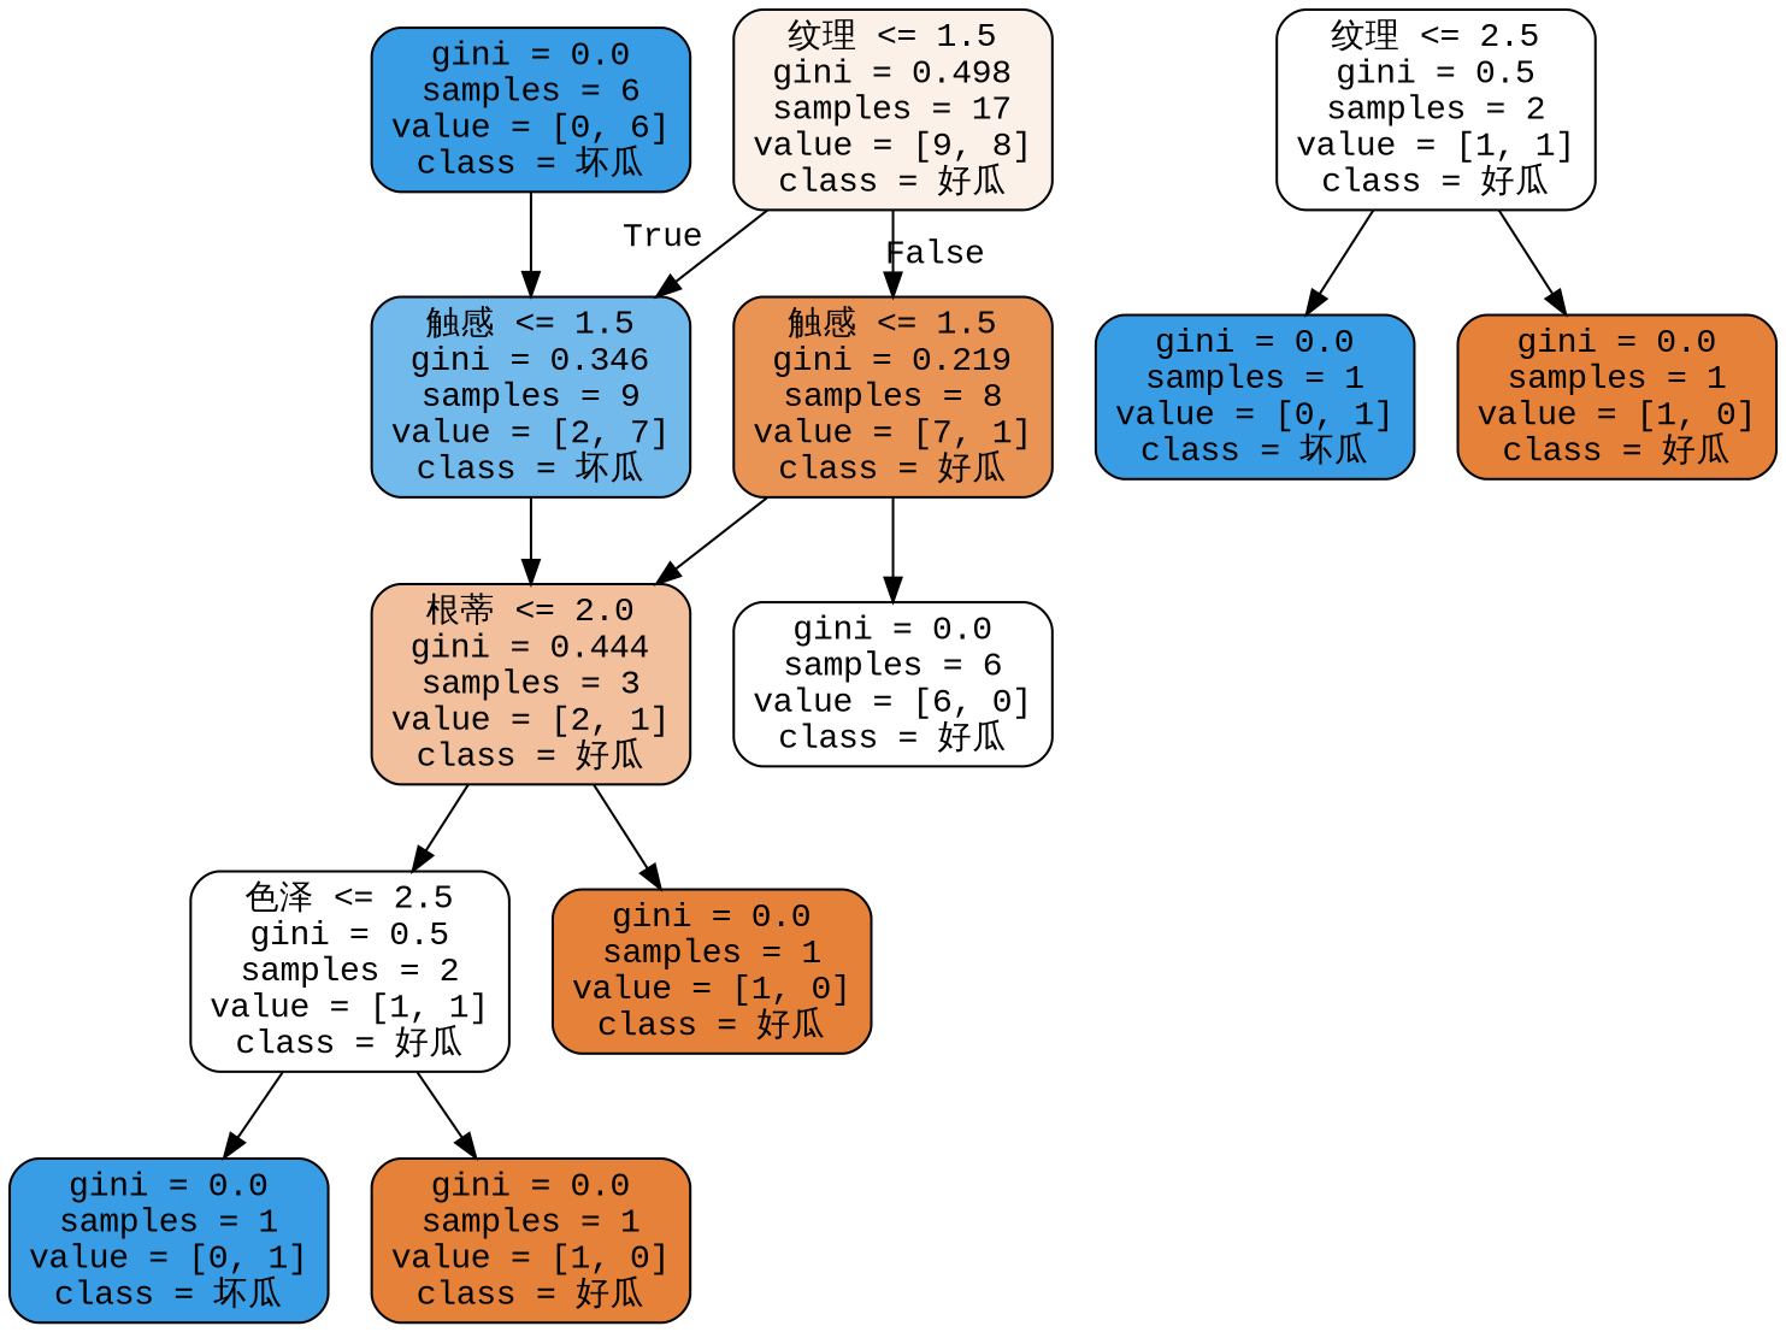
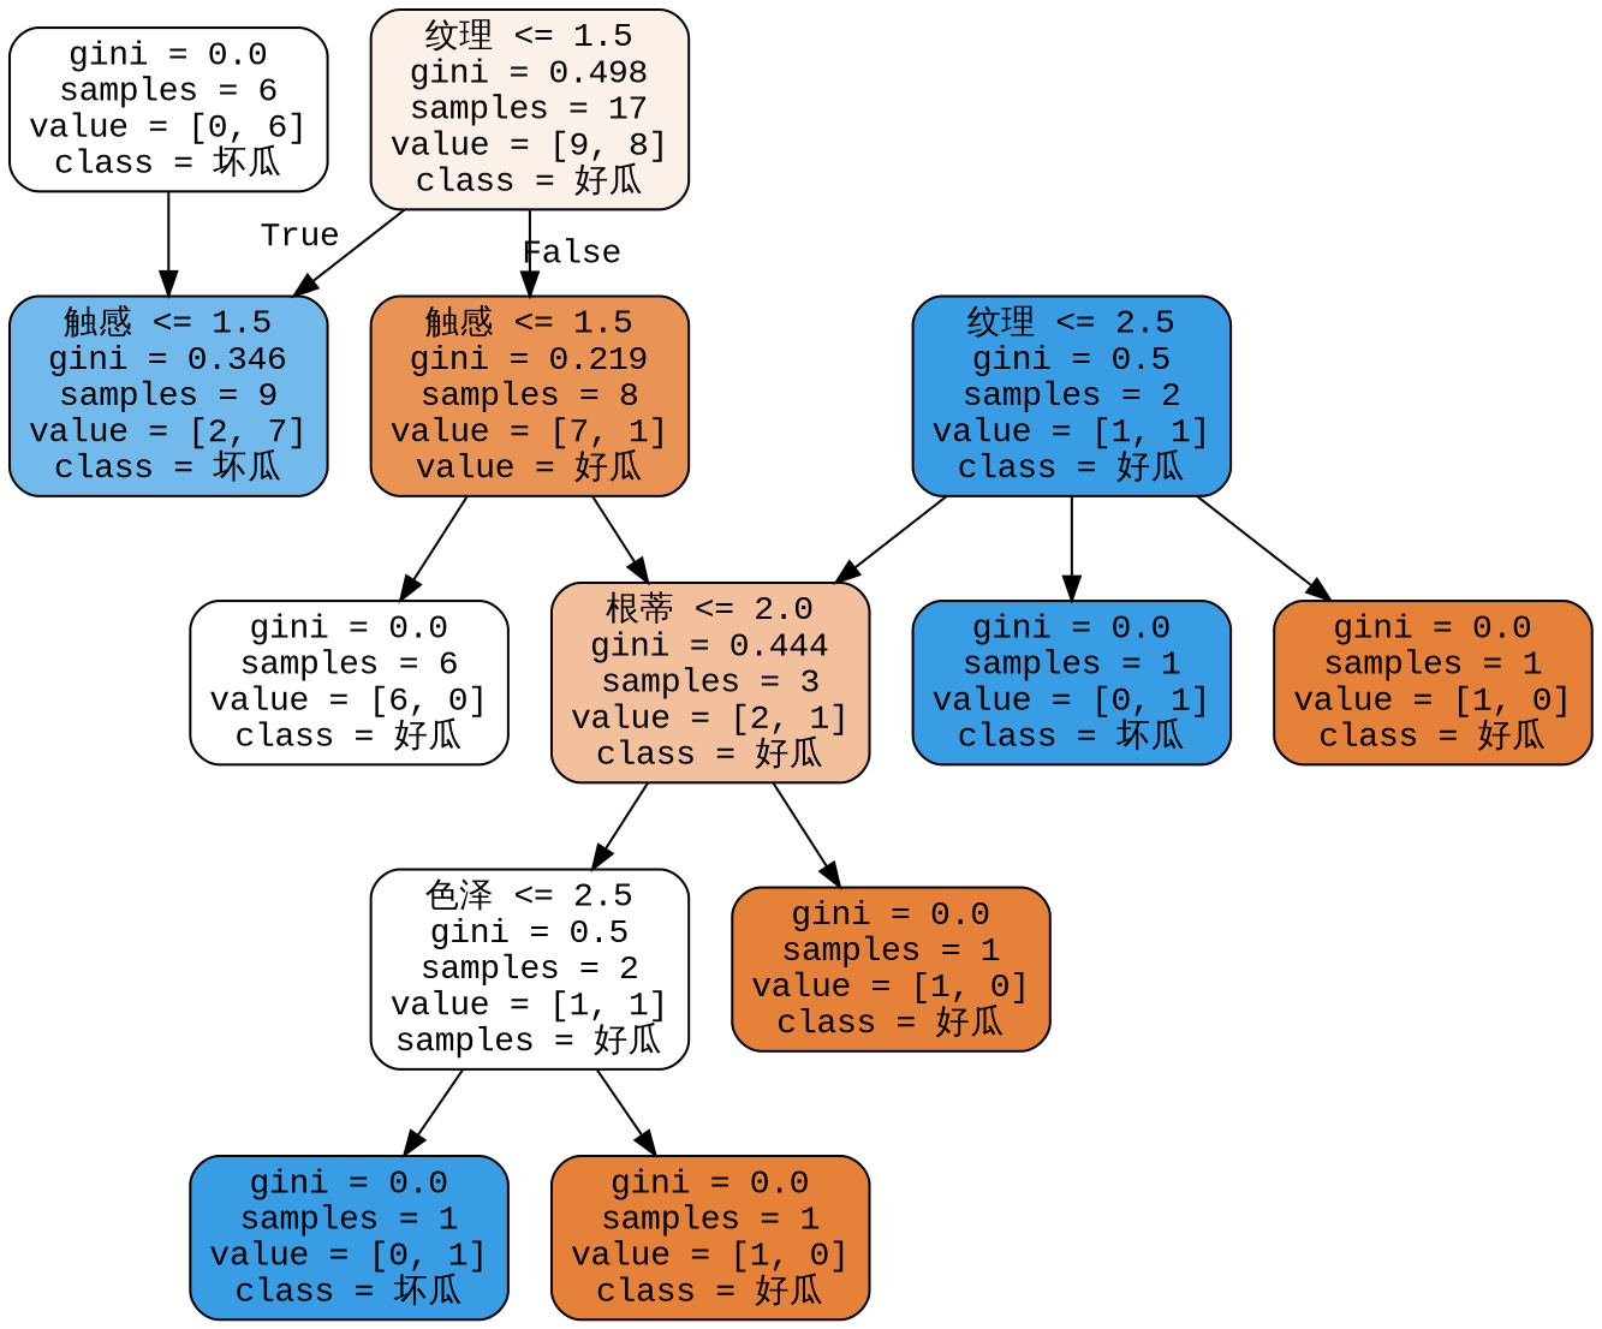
  digraph {
    fontname="Liberation Mono"
    node [color=black fillcolor="#ffffff" fontname="Liberation Mono" shape=box style="filled, rounded"]
    edge [fontname="Liberation Mono"]
    n1 [fillcolor="#fcf1e9" label="纹理 <= 1.5\ngini = 0.498\nsamples = 17\nvalue = [9, 8]\nclass = 好瓜"]
    n2 [fillcolor="#72b9ec" label="触感 <= 1.5\ngini = 0.346\nsamples = 9\nvalue = [2, 7]\nclass = 坏瓜"]
-   n3 [fillcolor="#e99355" label="触感 <= 1.5\ngini = 0.219\nsamples = 8\nvalue = [7, 1]\nclass = 好瓜"]
+   n3 [fillcolor="#e99355" label="触感 <= 1.5\ngini = 0.219\nsamples = 8\nvalue = [7, 1]\nvalue = 好瓜"]
    n4 [fillcolor="#f2c09c" label="根蒂 <= 2.0\ngini = 0.444\nsamples = 3\nvalue = [2, 1]\nclass = 好瓜"]
    n5 [label="gini = 0.0\nsamples = 6\nvalue = [6, 0]\nclass = 好瓜"]
-   n6 [fillcolor="#399de5" label="gini = 0.0\nsamples = 6\nvalue = [0, 6]\nclass = 坏瓜"]
-   n7 [label="色泽 <= 2.5\ngini = 0.5\nsamples = 2\nvalue = [1, 1]\nclass = 好瓜"]
+   n6 [label="gini = 0.0\nsamples = 6\nvalue = [0, 6]\nclass = 坏瓜"]
+   n7 [label="色泽 <= 2.5\ngini = 0.5\nsamples = 2\nvalue = [1, 1]\nsamples = 好瓜"]
    n8 [fillcolor="#e58139" label="gini = 0.0\nsamples = 1\nvalue = [1, 0]\nclass = 好瓜"]
    n9 [fillcolor="#399de5" label="gini = 0.0\nsamples = 1\nvalue = [0, 1]\nclass = 坏瓜"]
    n10 [fillcolor="#e58139" label="gini = 0.0\nsamples = 1\nvalue = [1, 0]\nclass = 好瓜"]
-   n11 [label="纹理 <= 2.5\ngini = 0.5\nsamples = 2\nvalue = [1, 1]\nclass = 好瓜"]
+   n11 [fillcolor="#399de5" label="纹理 <= 2.5\ngini = 0.5\nsamples = 2\nvalue = [1, 1]\nclass = 好瓜"]
    n12 [fillcolor="#399de5" label="gini = 0.0\nsamples = 1\nvalue = [0, 1]\nclass = 坏瓜"]
    n13 [fillcolor="#e58139" label="gini = 0.0\nsamples = 1\nvalue = [1, 0]\nclass = 好瓜"]
    n1 -> n2 [headlabel=True labelangle=45 labeldistance=2.5]
    n1 -> n3 [headlabel=False labelangle=-45 labeldistance=2.5]
-   n2 -> n4
+   n11 -> n4
    n3 -> n4
    n3 -> n5
    n4 -> n7
    n4 -> n8
    n6 -> n2
    n7 -> n9
    n7 -> n10
    n11 -> n12
    n11 -> n13
  }
